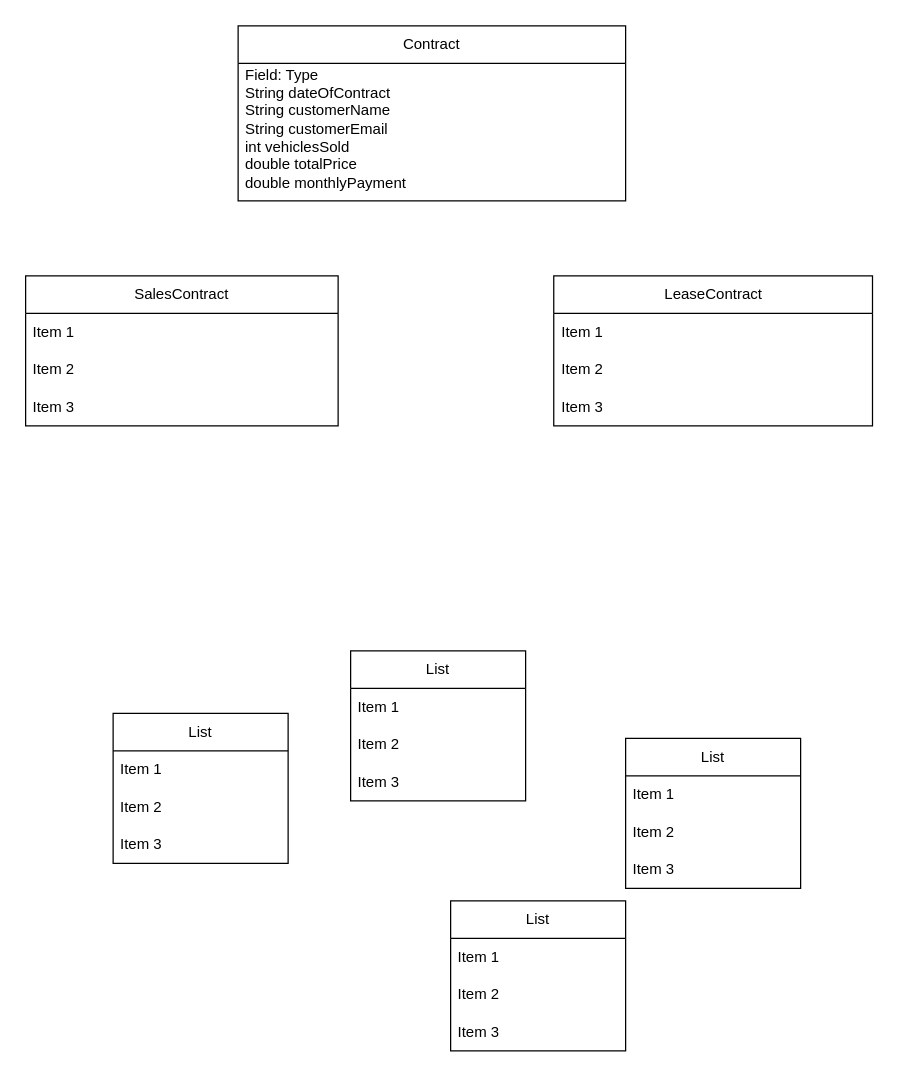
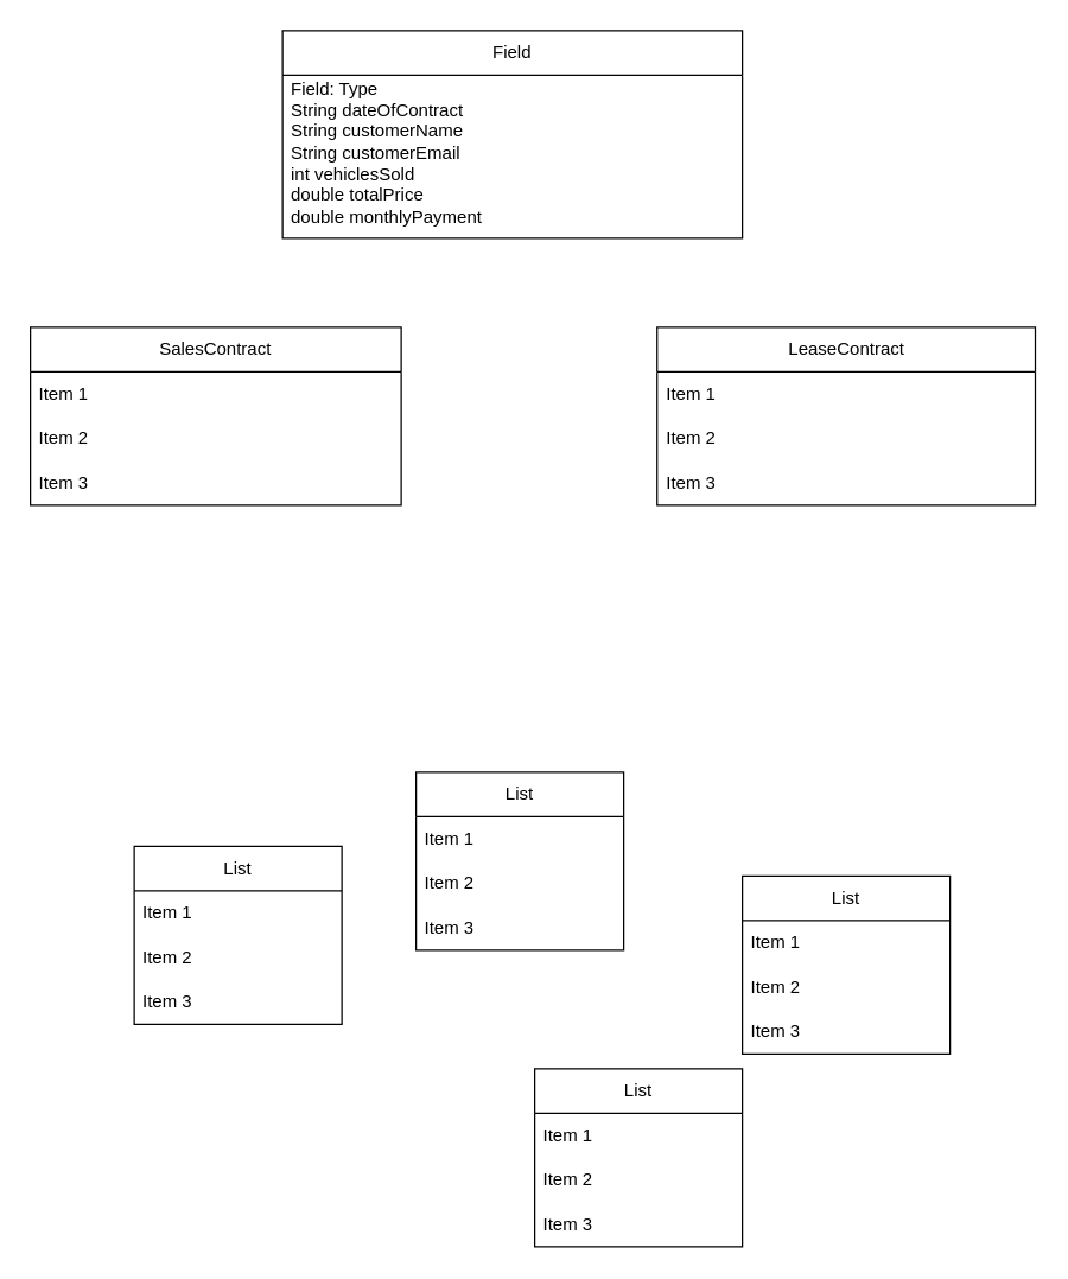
  <mxCell id="0" />
  <mxCell id="1" parent="0" />
- <mxCell id="2" value="Contract" style="swimlane;fontStyle=0;childLayout=stackLayout;horizontal=1;startSize=30;horizontalStack=0;resizeParent=1;resizeParentMax=0;resizeLast=0;collapsible=1;marginBottom=0;whiteSpace=wrap;html=1;" vertex="1" parent="1"><mxGeometry x="190" y="20" width="310" height="140" as="geometry" /></mxCell>
+ <mxCell id="2" value="Field" style="swimlane;fontStyle=0;childLayout=stackLayout;horizontal=1;startSize=30;horizontalStack=0;resizeParent=1;resizeParentMax=0;resizeLast=0;collapsible=1;marginBottom=0;whiteSpace=wrap;html=1;" vertex="1" parent="1"><mxGeometry x="190" y="20" width="310" height="140" as="geometry" /></mxCell>
  <mxCell id="3" value="Field: Type&lt;div&gt;String dateOfContract&lt;/div&gt;&lt;div&gt;String customerName&lt;/div&gt;&lt;div&gt;String customerEmail&lt;/div&gt;&lt;div&gt;int vehiclesSold&lt;/div&gt;&lt;div&gt;double totalPrice&lt;/div&gt;&lt;div&gt;double monthlyPayment&lt;/div&gt;&lt;div&gt;&lt;br&gt;&lt;/div&gt;" style="text;strokeColor=none;fillColor=none;align=left;verticalAlign=middle;spacingLeft=4;spacingRight=4;overflow=hidden;points=[[0,0.5],[1,0.5]];portConstraint=eastwest;rotatable=0;whiteSpace=wrap;html=1;" vertex="1" parent="2"><mxGeometry y="30" width="310" height="110" as="geometry" /></mxCell>
  <mxCell id="4" value="SalesContract" style="swimlane;fontStyle=0;childLayout=stackLayout;horizontal=1;startSize=30;horizontalStack=0;resizeParent=1;resizeParentMax=0;resizeLast=0;collapsible=1;marginBottom=0;whiteSpace=wrap;html=1;" vertex="1" parent="1"><mxGeometry x="20" y="220" width="250" height="120" as="geometry" /></mxCell>
  <mxCell id="5" value="Item 1" style="text;strokeColor=none;fillColor=none;align=left;verticalAlign=middle;spacingLeft=4;spacingRight=4;overflow=hidden;points=[[0,0.5],[1,0.5]];portConstraint=eastwest;rotatable=0;whiteSpace=wrap;html=1;" vertex="1" parent="4"><mxGeometry y="30" width="250" height="30" as="geometry" /></mxCell>
  <mxCell id="6" value="Item 2" style="text;strokeColor=none;fillColor=none;align=left;verticalAlign=middle;spacingLeft=4;spacingRight=4;overflow=hidden;points=[[0,0.5],[1,0.5]];portConstraint=eastwest;rotatable=0;whiteSpace=wrap;html=1;" vertex="1" parent="4"><mxGeometry y="60" width="250" height="30" as="geometry" /></mxCell>
  <mxCell id="7" value="Item 3" style="text;strokeColor=none;fillColor=none;align=left;verticalAlign=middle;spacingLeft=4;spacingRight=4;overflow=hidden;points=[[0,0.5],[1,0.5]];portConstraint=eastwest;rotatable=0;whiteSpace=wrap;html=1;" vertex="1" parent="4"><mxGeometry y="90" width="250" height="30" as="geometry" /></mxCell>
  <mxCell id="8" value="List" style="swimlane;fontStyle=0;childLayout=stackLayout;horizontal=1;startSize=30;horizontalStack=0;resizeParent=1;resizeParentMax=0;resizeLast=0;collapsible=1;marginBottom=0;whiteSpace=wrap;html=1;" vertex="1" parent="1"><mxGeometry x="90" y="570" width="140" height="120" as="geometry" /></mxCell>
  <mxCell id="9" value="Item 1" style="text;strokeColor=none;fillColor=none;align=left;verticalAlign=middle;spacingLeft=4;spacingRight=4;overflow=hidden;points=[[0,0.5],[1,0.5]];portConstraint=eastwest;rotatable=0;whiteSpace=wrap;html=1;" vertex="1" parent="8"><mxGeometry y="30" width="140" height="30" as="geometry" /></mxCell>
  <mxCell id="10" value="Item 2" style="text;strokeColor=none;fillColor=none;align=left;verticalAlign=middle;spacingLeft=4;spacingRight=4;overflow=hidden;points=[[0,0.5],[1,0.5]];portConstraint=eastwest;rotatable=0;whiteSpace=wrap;html=1;" vertex="1" parent="8"><mxGeometry y="60" width="140" height="30" as="geometry" /></mxCell>
  <mxCell id="11" value="Item 3" style="text;strokeColor=none;fillColor=none;align=left;verticalAlign=middle;spacingLeft=4;spacingRight=4;overflow=hidden;points=[[0,0.5],[1,0.5]];portConstraint=eastwest;rotatable=0;whiteSpace=wrap;html=1;" vertex="1" parent="8"><mxGeometry y="90" width="140" height="30" as="geometry" /></mxCell>
  <mxCell id="12" value="List" style="swimlane;fontStyle=0;childLayout=stackLayout;horizontal=1;startSize=30;horizontalStack=0;resizeParent=1;resizeParentMax=0;resizeLast=0;collapsible=1;marginBottom=0;whiteSpace=wrap;html=1;" vertex="1" parent="1"><mxGeometry x="360" y="720" width="140" height="120" as="geometry" /></mxCell>
  <mxCell id="13" value="Item 1" style="text;strokeColor=none;fillColor=none;align=left;verticalAlign=middle;spacingLeft=4;spacingRight=4;overflow=hidden;points=[[0,0.5],[1,0.5]];portConstraint=eastwest;rotatable=0;whiteSpace=wrap;html=1;" vertex="1" parent="12"><mxGeometry y="30" width="140" height="30" as="geometry" /></mxCell>
  <mxCell id="14" value="Item 2" style="text;strokeColor=none;fillColor=none;align=left;verticalAlign=middle;spacingLeft=4;spacingRight=4;overflow=hidden;points=[[0,0.5],[1,0.5]];portConstraint=eastwest;rotatable=0;whiteSpace=wrap;html=1;" vertex="1" parent="12"><mxGeometry y="60" width="140" height="30" as="geometry" /></mxCell>
  <mxCell id="15" value="Item 3" style="text;strokeColor=none;fillColor=none;align=left;verticalAlign=middle;spacingLeft=4;spacingRight=4;overflow=hidden;points=[[0,0.5],[1,0.5]];portConstraint=eastwest;rotatable=0;whiteSpace=wrap;html=1;" vertex="1" parent="12"><mxGeometry y="90" width="140" height="30" as="geometry" /></mxCell>
  <mxCell id="16" value="List" style="swimlane;fontStyle=0;childLayout=stackLayout;horizontal=1;startSize=30;horizontalStack=0;resizeParent=1;resizeParentMax=0;resizeLast=0;collapsible=1;marginBottom=0;whiteSpace=wrap;html=1;" vertex="1" parent="1"><mxGeometry x="280" y="520" width="140" height="120" as="geometry" /></mxCell>
  <mxCell id="17" value="Item 1" style="text;strokeColor=none;fillColor=none;align=left;verticalAlign=middle;spacingLeft=4;spacingRight=4;overflow=hidden;points=[[0,0.5],[1,0.5]];portConstraint=eastwest;rotatable=0;whiteSpace=wrap;html=1;" vertex="1" parent="16"><mxGeometry y="30" width="140" height="30" as="geometry" /></mxCell>
  <mxCell id="18" value="Item 2" style="text;strokeColor=none;fillColor=none;align=left;verticalAlign=middle;spacingLeft=4;spacingRight=4;overflow=hidden;points=[[0,0.5],[1,0.5]];portConstraint=eastwest;rotatable=0;whiteSpace=wrap;html=1;" vertex="1" parent="16"><mxGeometry y="60" width="140" height="30" as="geometry" /></mxCell>
  <mxCell id="19" value="Item 3" style="text;strokeColor=none;fillColor=none;align=left;verticalAlign=middle;spacingLeft=4;spacingRight=4;overflow=hidden;points=[[0,0.5],[1,0.5]];portConstraint=eastwest;rotatable=0;whiteSpace=wrap;html=1;" vertex="1" parent="16"><mxGeometry y="90" width="140" height="30" as="geometry" /></mxCell>
  <mxCell id="20" value="List" style="swimlane;fontStyle=0;childLayout=stackLayout;horizontal=1;startSize=30;horizontalStack=0;resizeParent=1;resizeParentMax=0;resizeLast=0;collapsible=1;marginBottom=0;whiteSpace=wrap;html=1;" vertex="1" parent="1"><mxGeometry x="500" y="590" width="140" height="120" as="geometry" /></mxCell>
  <mxCell id="21" value="Item 1" style="text;strokeColor=none;fillColor=none;align=left;verticalAlign=middle;spacingLeft=4;spacingRight=4;overflow=hidden;points=[[0,0.5],[1,0.5]];portConstraint=eastwest;rotatable=0;whiteSpace=wrap;html=1;" vertex="1" parent="20"><mxGeometry y="30" width="140" height="30" as="geometry" /></mxCell>
  <mxCell id="22" value="Item 2" style="text;strokeColor=none;fillColor=none;align=left;verticalAlign=middle;spacingLeft=4;spacingRight=4;overflow=hidden;points=[[0,0.5],[1,0.5]];portConstraint=eastwest;rotatable=0;whiteSpace=wrap;html=1;" vertex="1" parent="20"><mxGeometry y="60" width="140" height="30" as="geometry" /></mxCell>
  <mxCell id="23" value="Item 3" style="text;strokeColor=none;fillColor=none;align=left;verticalAlign=middle;spacingLeft=4;spacingRight=4;overflow=hidden;points=[[0,0.5],[1,0.5]];portConstraint=eastwest;rotatable=0;whiteSpace=wrap;html=1;" vertex="1" parent="20"><mxGeometry y="90" width="140" height="30" as="geometry" /></mxCell>
  <mxCell id="24" value="LeaseContract" style="swimlane;fontStyle=0;childLayout=stackLayout;horizontal=1;startSize=30;horizontalStack=0;resizeParent=1;resizeParentMax=0;resizeLast=0;collapsible=1;marginBottom=0;whiteSpace=wrap;html=1;" vertex="1" parent="1"><mxGeometry x="442.5" y="220" width="255" height="120" as="geometry" /></mxCell>
  <mxCell id="25" value="Item 1" style="text;strokeColor=none;fillColor=none;align=left;verticalAlign=middle;spacingLeft=4;spacingRight=4;overflow=hidden;points=[[0,0.5],[1,0.5]];portConstraint=eastwest;rotatable=0;whiteSpace=wrap;html=1;" vertex="1" parent="24"><mxGeometry y="30" width="255" height="30" as="geometry" /></mxCell>
  <mxCell id="26" value="Item 2" style="text;strokeColor=none;fillColor=none;align=left;verticalAlign=middle;spacingLeft=4;spacingRight=4;overflow=hidden;points=[[0,0.5],[1,0.5]];portConstraint=eastwest;rotatable=0;whiteSpace=wrap;html=1;" vertex="1" parent="24"><mxGeometry y="60" width="255" height="30" as="geometry" /></mxCell>
  <mxCell id="27" value="Item 3" style="text;strokeColor=none;fillColor=none;align=left;verticalAlign=middle;spacingLeft=4;spacingRight=4;overflow=hidden;points=[[0,0.5],[1,0.5]];portConstraint=eastwest;rotatable=0;whiteSpace=wrap;html=1;" vertex="1" parent="24"><mxGeometry y="90" width="255" height="30" as="geometry" /></mxCell>
